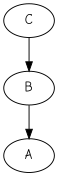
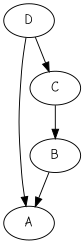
  digraph {
    fontname="Comic Neue"
    node [fontname="Comic Neue"]
    edge [fontname="Comic Neue"]
    n1 [label=A]
    n2 [label=B]
    n3 [label=C]
+   n4 [label=D]
    n2 -> n1
    n3 -> n2
+   n4 -> n1
+   n4 -> n3
  }
